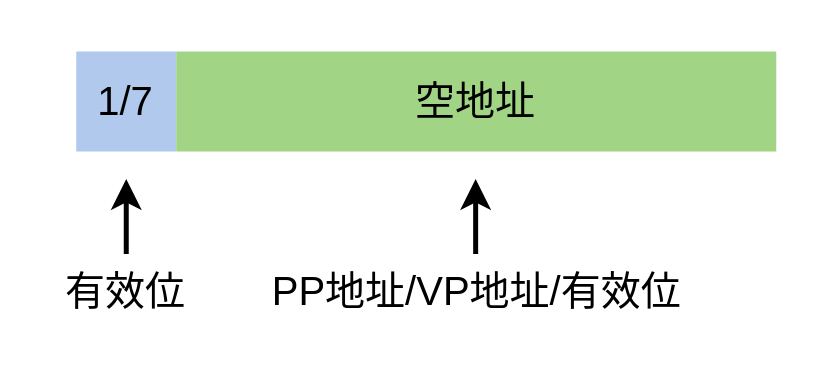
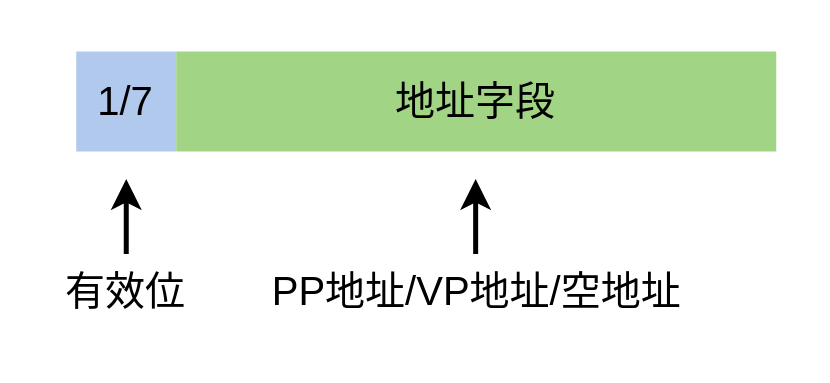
  <mxCell id="0" />
  <mxCell id="1" parent="0" />
  <mxCell id="2" value="1/7" style="rounded=0;whiteSpace=wrap;html=1;strokeColor=none;strokeWidth=0;fontSize=16;fontColor=#000000;fillColor=#A9C4EB;opacity=90;" parent="1" vertex="1"><mxGeometry x="30" y="20" width="40" height="40" as="geometry" /></mxCell>
- <mxCell id="3" value="空地址" style="rounded=0;whiteSpace=wrap;html=1;strokeColor=none;strokeWidth=0;fontSize=16;fontColor=#000000;fillColor=#97D077;opacity=90;" parent="1" vertex="1"><mxGeometry x="70" y="20" width="240" height="40" as="geometry" /></mxCell>
+ <mxCell id="3" value="地址字段" style="rounded=0;whiteSpace=wrap;html=1;strokeColor=none;strokeWidth=0;fontSize=16;fontColor=#000000;fillColor=#97D077;opacity=90;" parent="1" vertex="1"><mxGeometry x="70" y="20" width="240" height="40" as="geometry" /></mxCell>
  <mxCell id="4" value="" style="endArrow=classic;html=1;rounded=0;fontColor=#000000;strokeWidth=2;" parent="1" edge="1"><mxGeometry width="50" height="50" relative="1" as="geometry"><mxPoint x="50" y="101" as="sourcePoint" /><mxPoint x="50" y="71" as="targetPoint" /></mxGeometry></mxCell>
  <mxCell id="5" value="有效位" style="text;html=1;strokeColor=none;fillColor=none;align=center;verticalAlign=middle;whiteSpace=wrap;rounded=0;fontColor=#000000;fontSize=16;" parent="1" vertex="1"><mxGeometry x="20" y="101" width="60" height="30" as="geometry" /></mxCell>
  <mxCell id="6" value="" style="endArrow=classic;html=1;rounded=0;fontColor=#000000;strokeWidth=2;" parent="1" edge="1"><mxGeometry width="50" height="50" relative="1" as="geometry"><mxPoint x="189.76" y="101" as="sourcePoint" /><mxPoint x="189.76" y="71" as="targetPoint" /></mxGeometry></mxCell>
- <mxCell id="7" value="PP地址/VP地址/有效位" style="text;html=1;strokeColor=none;fillColor=none;align=center;verticalAlign=middle;whiteSpace=wrap;rounded=0;fontSize=16;fontColor=#000000;" parent="1" vertex="1"><mxGeometry x="103" y="101" width="175" height="30" as="geometry" /></mxCell>
+ <mxCell id="7" value="PP地址/VP地址/空地址" style="text;html=1;strokeColor=none;fillColor=none;align=center;verticalAlign=middle;whiteSpace=wrap;rounded=0;fontSize=16;fontColor=#000000;" parent="1" vertex="1"><mxGeometry x="103" y="101" width="175" height="30" as="geometry" /></mxCell>
